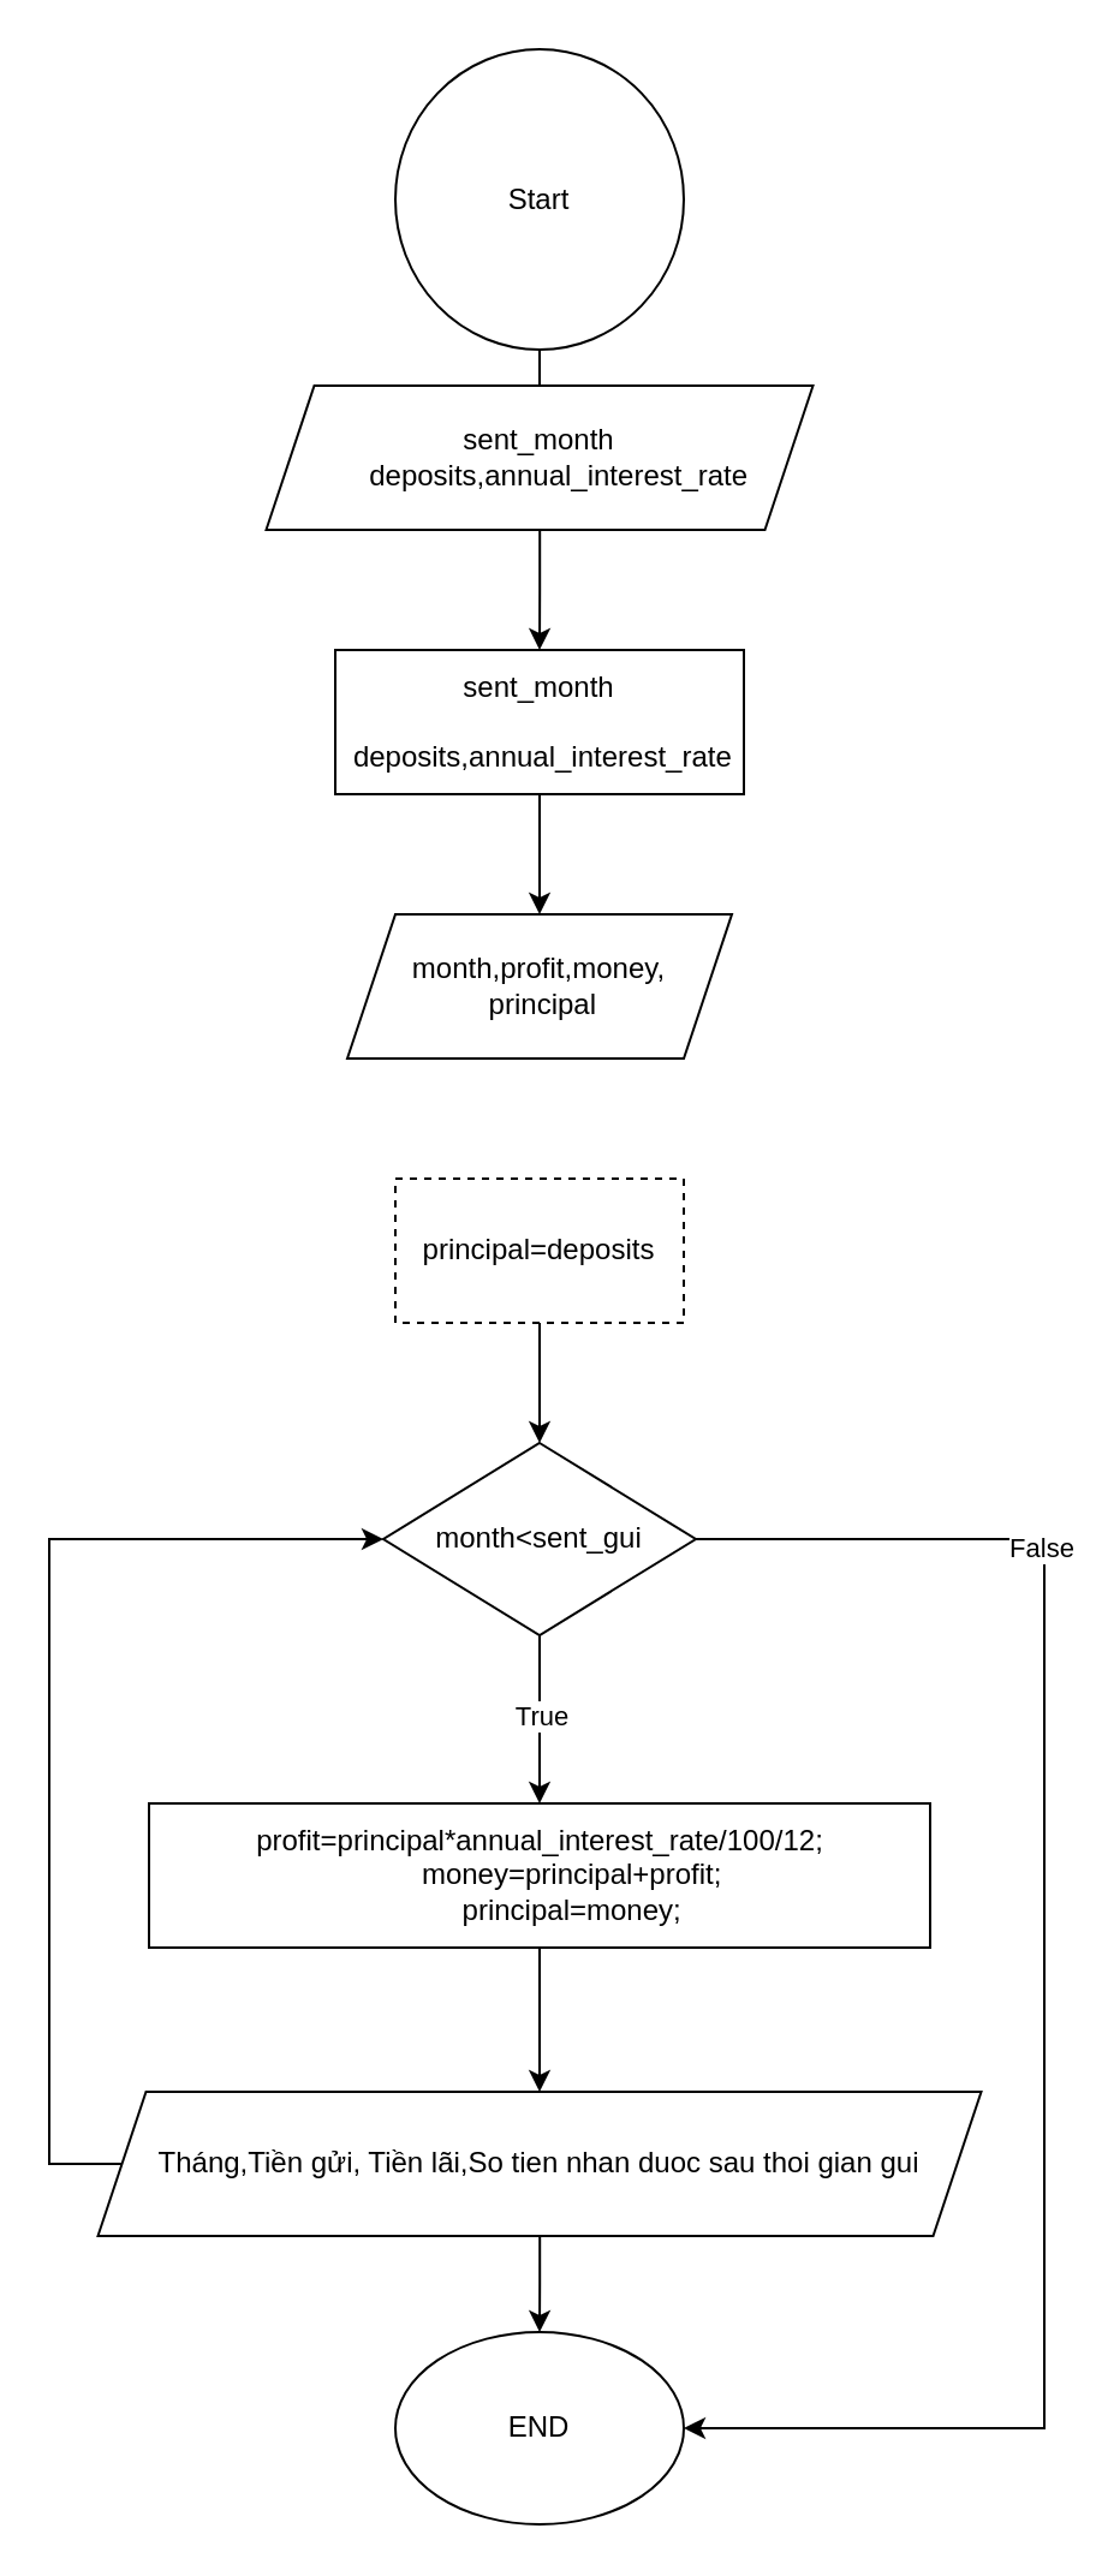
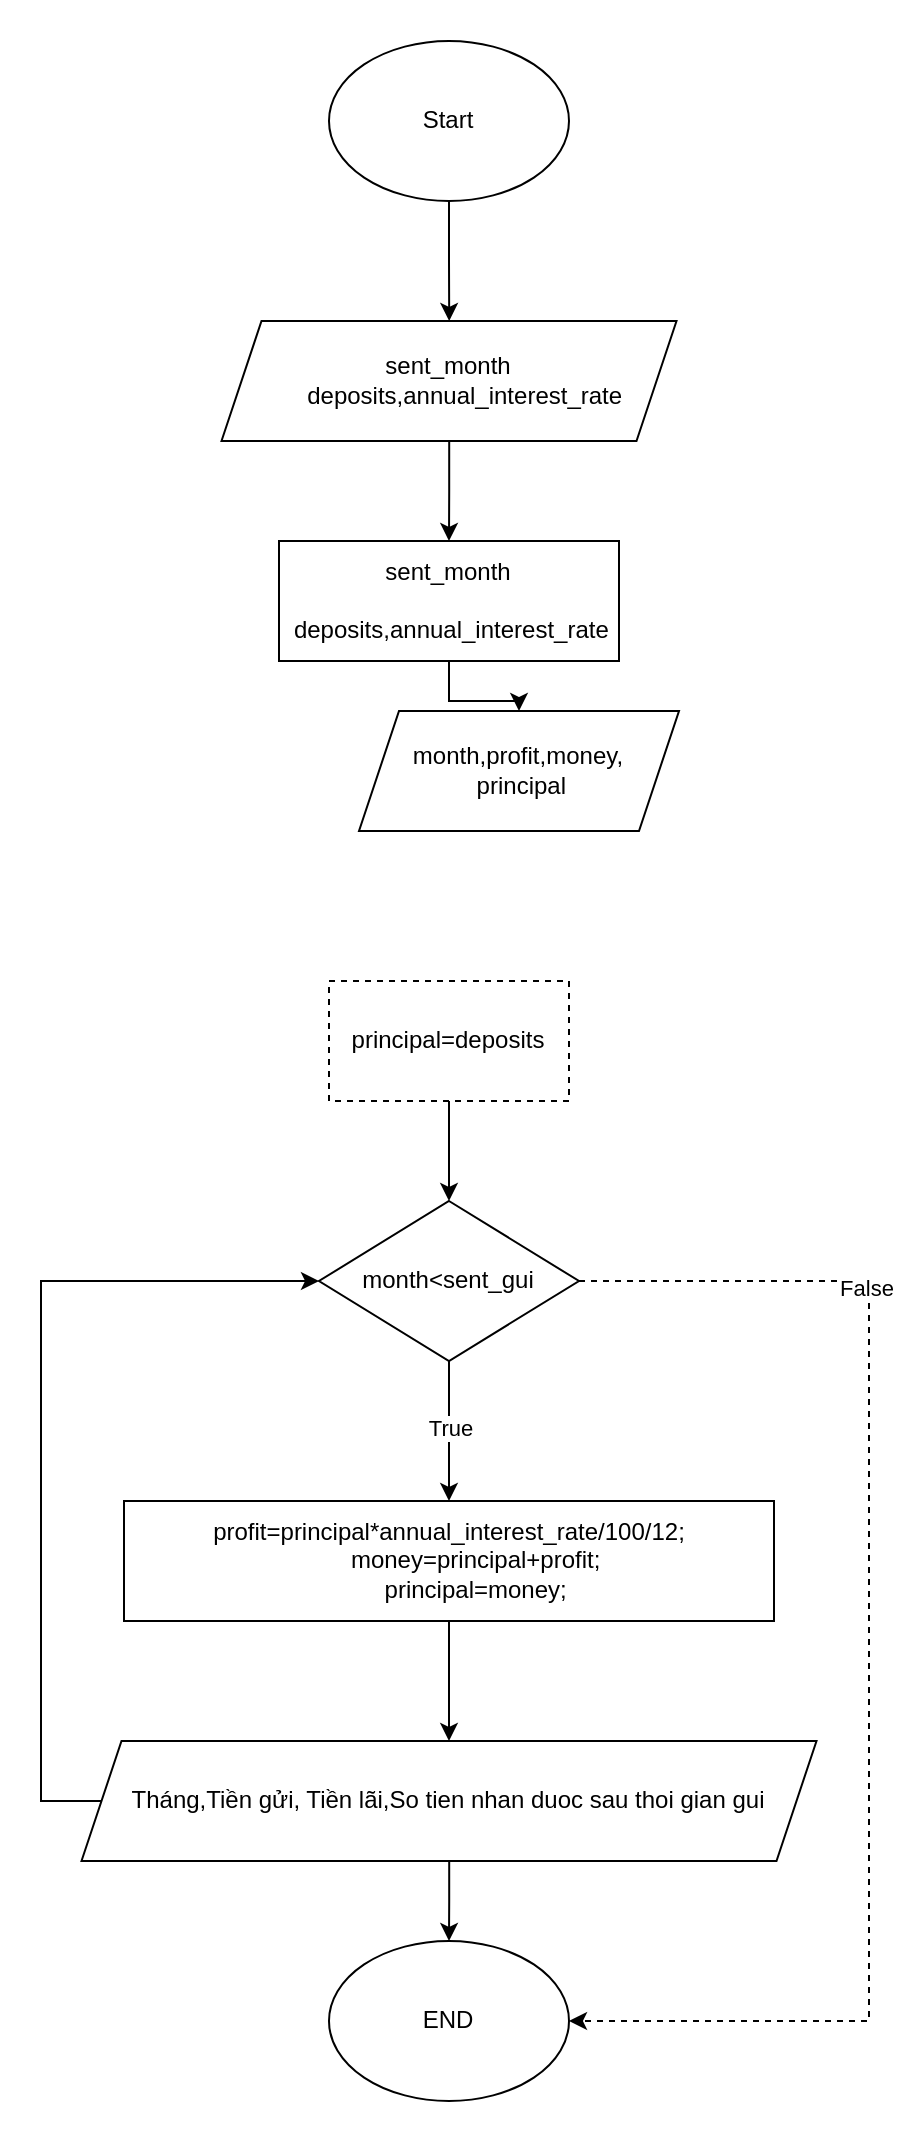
  <mxCell id="0" />
  <mxCell id="1" parent="0" />
  <mxCell id="2" style="edgeStyle=orthogonalEdgeStyle;rounded=0;orthogonalLoop=1;jettySize=auto;html=1;" edge="1" parent="1" source="3" target="5"><mxGeometry relative="1" as="geometry"><mxPoint x="224" y="170" as="targetPoint" /></mxGeometry></mxCell>
- <mxCell id="3" value="Start" style="ellipse;whiteSpace=wrap;html=1;" vertex="1" parent="1"><mxGeometry x="164" y="20" width="120" height="125" as="geometry" /></mxCell>
+ <mxCell id="3" value="Start" style="ellipse;whiteSpace=wrap;html=1;" vertex="1" parent="1"><mxGeometry x="164" y="20" width="120" height="80" as="geometry" /></mxCell>
  <mxCell id="4" style="edgeStyle=orthogonalEdgeStyle;rounded=0;orthogonalLoop=1;jettySize=auto;html=1;" edge="1" parent="1" source="5"><mxGeometry relative="1" as="geometry"><mxPoint x="224" y="270" as="targetPoint" /></mxGeometry></mxCell>
  <mxCell id="5" value="sent_month&lt;br&gt;&amp;nbsp; &amp;nbsp; &amp;nbsp;deposits,annual_interest_rate" style="shape=parallelogram;perimeter=parallelogramPerimeter;whiteSpace=wrap;html=1;fixedSize=1;" vertex="1" parent="1"><mxGeometry x="110.25" y="160" width="227.5" height="60" as="geometry" /></mxCell>
  <mxCell id="6" style="edgeStyle=orthogonalEdgeStyle;rounded=0;orthogonalLoop=1;jettySize=auto;html=1;" edge="1" parent="1" source="7" target="8"><mxGeometry relative="1" as="geometry"><mxPoint x="224" y="380" as="targetPoint" /></mxGeometry></mxCell>
  <mxCell id="7" value="sent_month&lt;br style=&quot;border-color: var(--border-color);&quot;&gt;&amp;nbsp; &amp;nbsp; &amp;nbsp;deposits,annual_interest_rate" style="rounded=0;whiteSpace=wrap;html=1;" vertex="1" parent="1"><mxGeometry x="139" y="270" width="170" height="60" as="geometry" /></mxCell>
- <mxCell id="8" value="&lt;div&gt;month,profit,money,&lt;/div&gt;&lt;div&gt;&amp;nbsp;principal&lt;span style=&quot;&quot;&gt;&lt;/span&gt;&lt;/div&gt;" style="shape=parallelogram;perimeter=parallelogramPerimeter;whiteSpace=wrap;html=1;fixedSize=1;" vertex="1" parent="1"><mxGeometry x="144" y="380" width="160" height="60" as="geometry" /></mxCell>
+ <mxCell id="8" value="&lt;div&gt;month,profit,money,&lt;/div&gt;&lt;div&gt;&amp;nbsp;principal&lt;span style=&quot;&quot;&gt;&lt;/span&gt;&lt;/div&gt;" style="shape=parallelogram;perimeter=parallelogramPerimeter;whiteSpace=wrap;html=1;fixedSize=1;" vertex="1" parent="1"><mxGeometry x="179" y="355" width="160" height="60" as="geometry" /></mxCell>
  <mxCell id="9" style="edgeStyle=orthogonalEdgeStyle;rounded=0;orthogonalLoop=1;jettySize=auto;html=1;" edge="1" parent="1" source="10"><mxGeometry relative="1" as="geometry"><mxPoint x="224" y="600" as="targetPoint" /></mxGeometry></mxCell>
  <mxCell id="10" value="principal=deposits" style="rounded=0;whiteSpace=wrap;html=1;dashed=1;" vertex="1" parent="1"><mxGeometry x="164" y="490" width="120" height="60" as="geometry" /></mxCell>
  <mxCell id="11" style="edgeStyle=orthogonalEdgeStyle;rounded=0;orthogonalLoop=1;jettySize=auto;html=1;" edge="1" parent="1" source="15"><mxGeometry relative="1" as="geometry"><mxPoint x="224" y="750" as="targetPoint" /></mxGeometry></mxCell>
  <mxCell id="12" value="True" style="edgeLabel;html=1;align=center;verticalAlign=middle;resizable=0;points=[];" vertex="1" connectable="0" parent="11"><mxGeometry x="-0.073" relative="1" as="geometry"><mxPoint as="offset" /></mxGeometry></mxCell>
- <mxCell id="13" style="edgeStyle=orthogonalEdgeStyle;rounded=0;orthogonalLoop=1;jettySize=auto;html=1;entryX=1;entryY=0.5;entryDx=0;entryDy=0;" edge="1" parent="1" source="15" target="21"><mxGeometry relative="1" as="geometry"><mxPoint x="464" y="960" as="targetPoint" /><Array as="points"><mxPoint x="434" y="640" /><mxPoint x="434" y="1010" /></Array></mxGeometry></mxCell>
+ <mxCell id="13" style="edgeStyle=orthogonalEdgeStyle;rounded=0;orthogonalLoop=1;jettySize=auto;html=1;entryX=1;entryY=0.5;entryDx=0;entryDy=0;dashed=1;" edge="1" parent="1" source="15" target="21"><mxGeometry relative="1" as="geometry"><mxPoint x="464" y="960" as="targetPoint" /><Array as="points"><mxPoint x="434" y="640" /><mxPoint x="434" y="1010" /></Array></mxGeometry></mxCell>
  <mxCell id="14" value="False" style="edgeLabel;html=1;align=center;verticalAlign=middle;resizable=0;points=[];" vertex="1" connectable="0" parent="13"><mxGeometry x="-0.556" y="-2" relative="1" as="geometry"><mxPoint as="offset" /></mxGeometry></mxCell>
  <mxCell id="15" value="month&amp;lt;sent_gui" style="rhombus;whiteSpace=wrap;html=1;" vertex="1" parent="1"><mxGeometry x="159" y="600" width="130" height="80" as="geometry" /></mxCell>
  <mxCell id="16" style="edgeStyle=orthogonalEdgeStyle;rounded=0;orthogonalLoop=1;jettySize=auto;html=1;" edge="1" parent="1" source="17"><mxGeometry relative="1" as="geometry"><mxPoint x="224" y="870" as="targetPoint" /></mxGeometry></mxCell>
  <mxCell id="17" value="profit=principal*annual_interest_rate/100/12;&#10;        money=principal+profit;&#10;        principal=money;" style="rounded=0;whiteSpace=wrap;html=1;" vertex="1" parent="1"><mxGeometry x="61.5" y="750" width="325" height="60" as="geometry" /></mxCell>
  <mxCell id="18" style="edgeStyle=orthogonalEdgeStyle;rounded=0;orthogonalLoop=1;jettySize=auto;html=1;entryX=0;entryY=0.5;entryDx=0;entryDy=0;" edge="1" parent="1" source="20" target="15"><mxGeometry relative="1" as="geometry"><Array as="points"><mxPoint x="20" y="900" /><mxPoint x="20" y="640" /></Array></mxGeometry></mxCell>
  <mxCell id="19" style="edgeStyle=orthogonalEdgeStyle;rounded=0;orthogonalLoop=1;jettySize=auto;html=1;" edge="1" parent="1" source="20" target="21"><mxGeometry relative="1" as="geometry"><mxPoint x="224" y="980" as="targetPoint" /></mxGeometry></mxCell>
  <mxCell id="20" value="Tháng,Tiền gửi, Tiền lãi,So tien nhan duoc sau thoi gian gui" style="shape=parallelogram;perimeter=parallelogramPerimeter;whiteSpace=wrap;html=1;fixedSize=1;" vertex="1" parent="1"><mxGeometry x="40.25" y="870" width="367.5" height="60" as="geometry" /></mxCell>
  <mxCell id="21" value="END" style="ellipse;whiteSpace=wrap;html=1;" vertex="1" parent="1"><mxGeometry x="164" y="970" width="120" height="80" as="geometry" /></mxCell>
